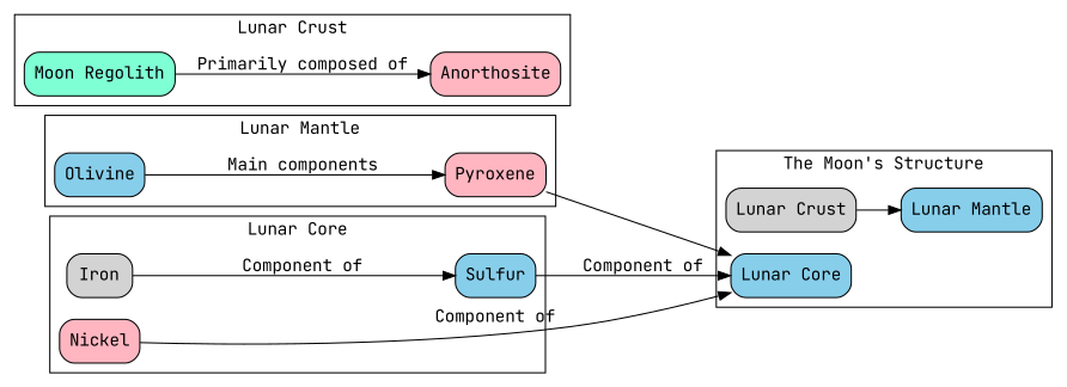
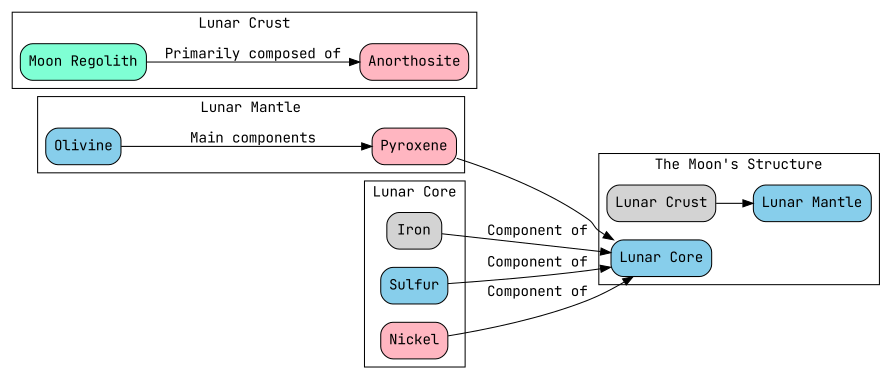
  digraph {
    fontname="JetBrains Mono"
    rankdir=LR
    node [fillcolor=skyblue fontname="JetBrains Mono" shape=box style="rounded,filled"]
    edge [fontname="JetBrains Mono"]
    n1 [fillcolor=lightgrey label="Lunar Crust"]
    n2 [label="Lunar Mantle"]
    n3 [label="Lunar Core"]
    n4 [fillcolor=aquamarine label="Moon Regolith"]
    n5 [fillcolor=lightpink label=Anorthosite]
    n6 [label=Olivine]
    n7 [fillcolor=lightpink label=Pyroxene]
    n8 [fillcolor=lightgrey label=Iron]
    n9 [label=Sulfur]
    n10 [fillcolor=lightpink label=Nickel]
    subgraph cluster_1 {
      label="The Moon's Structure"
      n1
      n2
      n3
    }
    subgraph cluster_2 {
      label="Lunar Crust"
      n4
      n5
    }
    subgraph cluster_3 {
      label="Lunar Mantle"
      n6
      n7
    }
    subgraph cluster_4 {
      label="Lunar Core"
      n8
      n9
      n10
    }
    n1 -> n2
    n4 -> n5 [label="Primarily composed of"]
    n6 -> n7 [label="Main components"]
    n7 -> n3
-   n8 -> n9 [label="Component of"]
+   n8 -> n3 [label="Component of"]
    n9 -> n3 [label="Component of"]
    n10 -> n3 [label="Component of"]
  }
